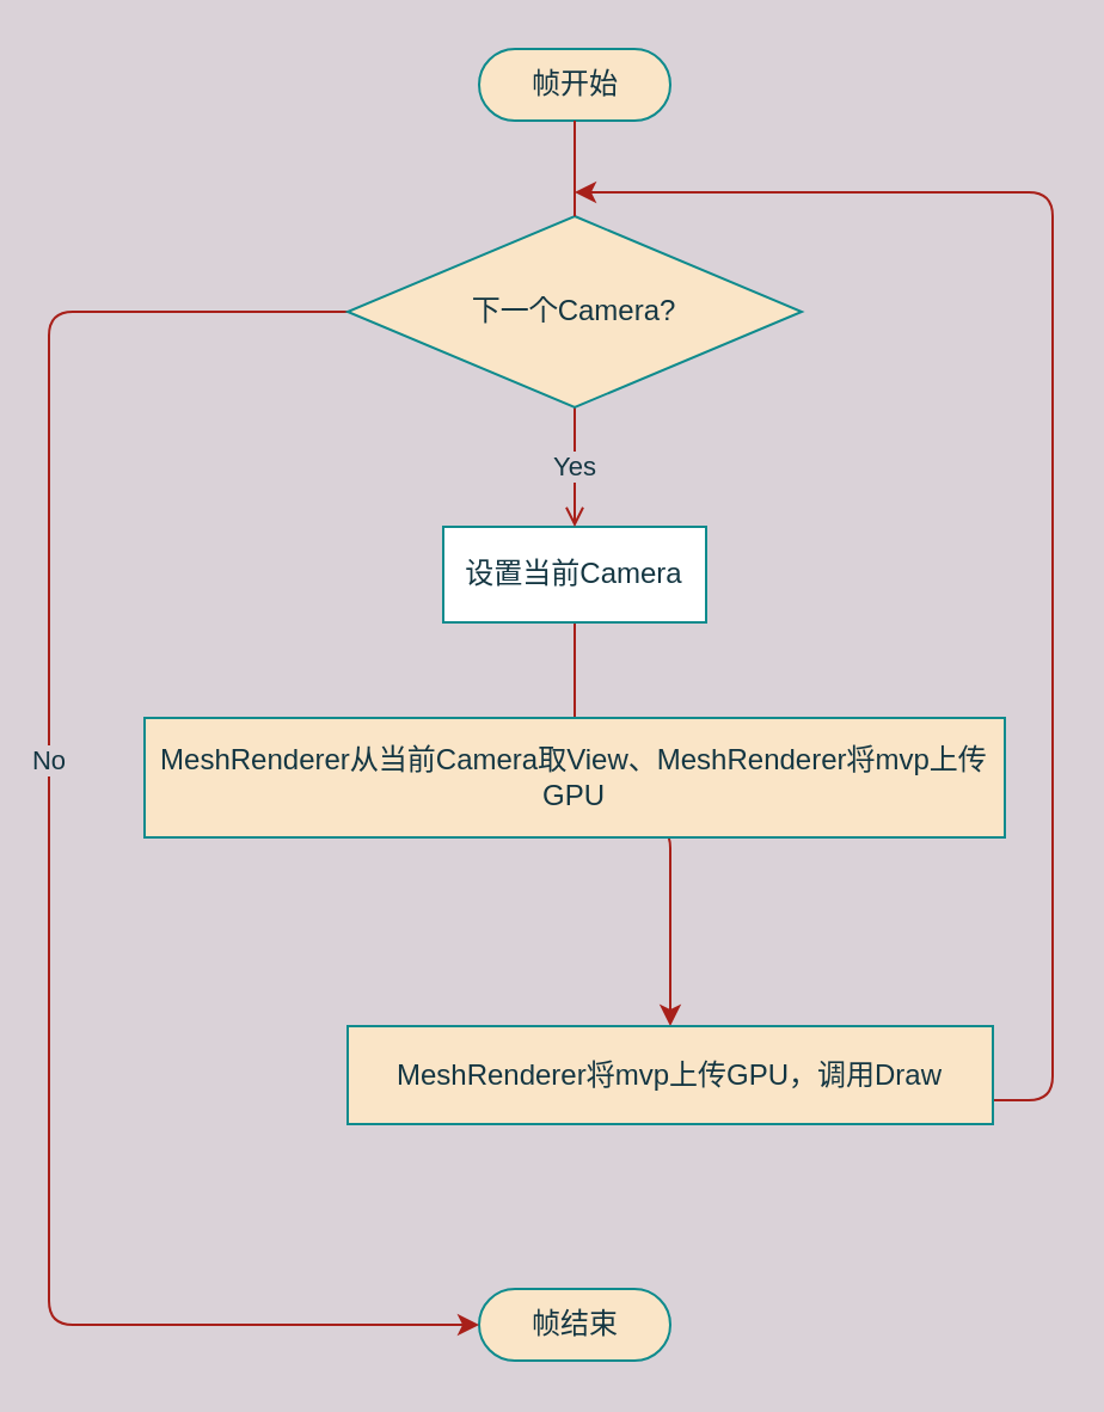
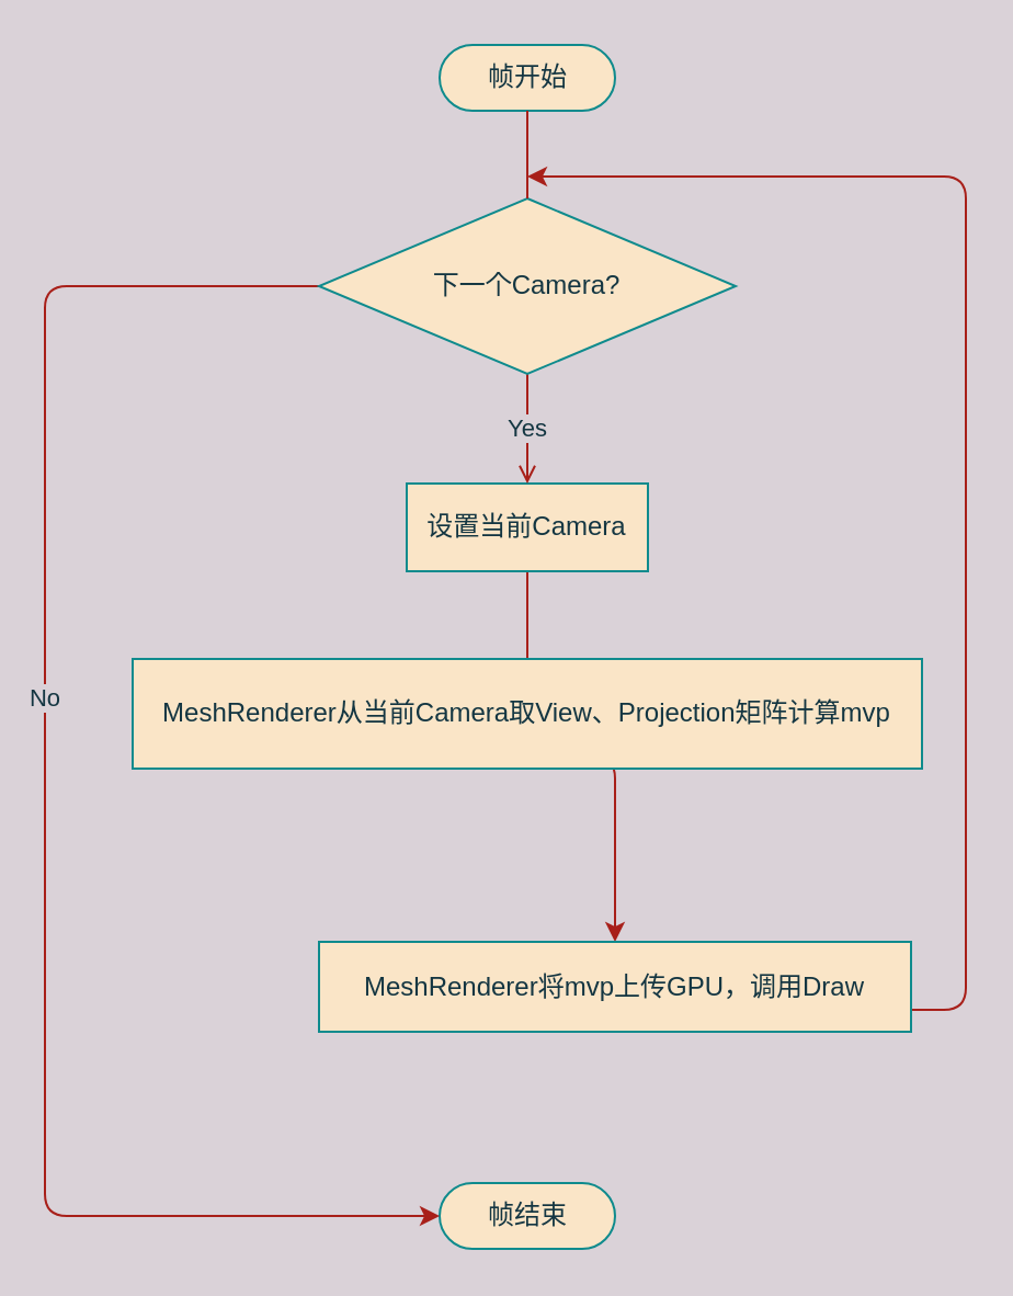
  <mxCell id="0" />
  <mxCell id="1" parent="0" />
  <mxCell id="2" value="帧开始" style="html=1;dashed=0;whitespace=wrap;shape=mxgraph.dfd.start;fillColor=#FAE5C7;strokeColor=#0F8B8D;fontColor=#143642;" vertex="1" parent="1"><mxGeometry x="200" y="20" width="80" height="30" as="geometry" /></mxCell>
  <mxCell id="3" value="帧结束" style="html=1;dashed=0;whitespace=wrap;shape=mxgraph.dfd.start;fillColor=#FAE5C7;strokeColor=#0F8B8D;fontColor=#143642;" vertex="1" parent="1"><mxGeometry x="200" y="539" width="80" height="30" as="geometry" /></mxCell>
  <mxCell id="4" value="" style="edgeStyle=orthogonalEdgeStyle;orthogonalLoop=1;jettySize=auto;html=1;strokeColor=#A8201A;fontColor=#143642;labelBackgroundColor=#DAD2D8;" edge="1" parent="1" source="5" target="8"><mxGeometry relative="1" as="geometry" /></mxCell>
- <mxCell id="5" value="设置当前Camera" style="whiteSpace=wrap;html=1;fillColor=#ffffff;strokeColor=#0F8B8D;fontColor=#143642;" vertex="1" parent="1"><mxGeometry x="185" y="220" width="110" height="40" as="geometry" /></mxCell>
- <mxCell id="6" value="MeshRenderer从当前Camera取View、MeshRenderer将mvp上传GPU" style="whiteSpace=wrap;html=1;fillColor=#FAE5C7;strokeColor=#0F8B8D;fontColor=#143642;" vertex="1" parent="1"><mxGeometry x="60" y="300" width="360" height="50" as="geometry" /></mxCell>
+ <mxCell id="5" value="设置当前Camera" style="whiteSpace=wrap;html=1;fillColor=#FAE5C7;strokeColor=#0F8B8D;fontColor=#143642;" vertex="1" parent="1"><mxGeometry x="185" y="220" width="110" height="40" as="geometry" /></mxCell>
+ <mxCell id="6" value="MeshRenderer从当前Camera取View、Projection矩阵计算mvp" style="whiteSpace=wrap;html=1;fillColor=#FAE5C7;strokeColor=#0F8B8D;fontColor=#143642;" vertex="1" parent="1"><mxGeometry x="60" y="300" width="360" height="50" as="geometry" /></mxCell>
  <mxCell id="7" style="edgeStyle=orthogonalEdgeStyle;orthogonalLoop=1;jettySize=auto;html=1;strokeColor=#A8201A;fontColor=#143642;labelBackgroundColor=#DAD2D8;" edge="1" parent="1" source="8"><mxGeometry relative="1" as="geometry"><mxPoint x="240" y="80" as="targetPoint" /><Array as="points"><mxPoint x="240" y="460" /><mxPoint x="440" y="460" /><mxPoint x="440" y="80" /></Array></mxGeometry></mxCell>
  <mxCell id="8" value="MeshRenderer将mvp上传GPU，调用Draw" style="whiteSpace=wrap;html=1;fillColor=#FAE5C7;strokeColor=#0F8B8D;fontColor=#143642;" vertex="1" parent="1"><mxGeometry x="145" y="429" width="270" height="41" as="geometry" /></mxCell>
  <mxCell id="9" value="Yes" style="edgeStyle=orthogonalEdgeStyle;orthogonalLoop=1;jettySize=auto;html=1;strokeColor=#A8201A;fontColor=#143642;labelBackgroundColor=#DAD2D8;endArrow=open;" edge="1" parent="1" source="12" target="5"><mxGeometry relative="1" as="geometry" /></mxCell>
  <mxCell id="10" style="edgeStyle=orthogonalEdgeStyle;orthogonalLoop=1;jettySize=auto;html=1;entryX=0;entryY=0.5;entryDx=0;entryDy=0;entryPerimeter=0;strokeColor=#A8201A;fontColor=#143642;labelBackgroundColor=#DAD2D8;" edge="1" parent="1" source="12" target="3"><mxGeometry relative="1" as="geometry"><mxPoint x="190" y="560" as="targetPoint" /><Array as="points"><mxPoint x="20" y="130" /><mxPoint x="20" y="554" /></Array></mxGeometry></mxCell>
  <mxCell id="11" value="No" style="edgeLabel;html=1;align=center;verticalAlign=middle;resizable=0;points=[];fontColor=#143642;labelBackgroundColor=#DAD2D8;" vertex="1" connectable="0" parent="10"><mxGeometry x="-0.144" y="-1" relative="1" as="geometry"><mxPoint as="offset" /></mxGeometry></mxCell>
  <mxCell id="12" value="下一个Camera?" style="rhombus;whiteSpace=wrap;html=1;fillColor=#FAE5C7;strokeColor=#0F8B8D;fontColor=#143642;" vertex="1" parent="1"><mxGeometry x="145" y="90" width="190" height="80" as="geometry" /></mxCell>
  <mxCell id="13" value="" style="edgeStyle=orthogonalEdgeStyle;orthogonalLoop=1;jettySize=auto;html=1;endArrow=none;strokeColor=#A8201A;fontColor=#143642;labelBackgroundColor=#DAD2D8;" edge="1" parent="1" source="2" target="12"><mxGeometry relative="1" as="geometry"><mxPoint x="240" y="50" as="sourcePoint" /><mxPoint x="240" y="239" as="targetPoint" /></mxGeometry></mxCell>
